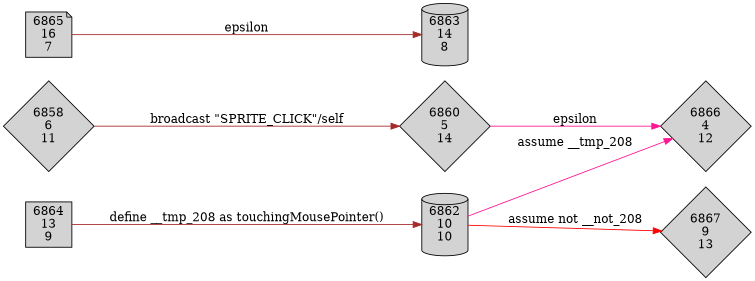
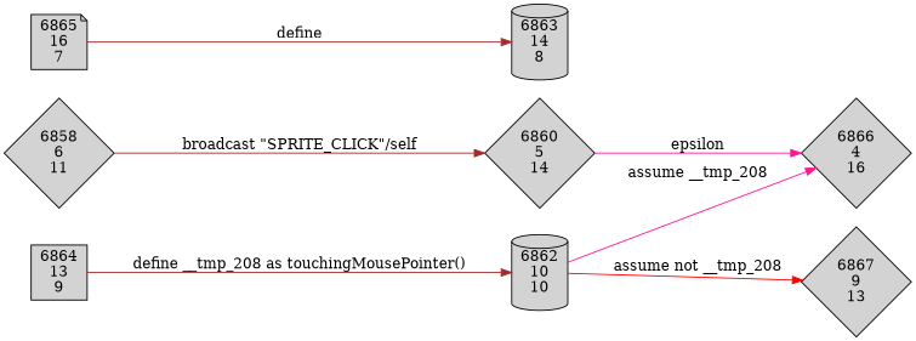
  digraph {
    rankdir=LR
    node [penwidth=1 shape=diamond style=filled]
    edge [color=brown]
    n1 [label="6858\n6\n11"]
    n2 [label="6860\n5\n14"]
-   n3 [label="6866\n4\n12"]
+   n3 [label="6866\n4\n16"]
    n4 [label="6862\n10\n10" shape=cylinder]
    n5 [label="6867\n9\n13"]
    n6 [label="6863\n14\n8" shape=cylinder]
    n7 [label="6864\n13\n9" shape=box]
    n8 [label="6865\n16\n7" shape=note]
    n1 -> n2 [label="broadcast \"SPRITE_CLICK\"/self"]
    n2 -> n3 [color=deeppink label=epsilon]
    n4 -> n3 [color=deeppink label="assume __tmp_208"]
-   n4 -> n5 [color=red label="assume not __not_208"]
+   n4 -> n5 [color=red label="assume not __tmp_208"]
    n7 -> n4 [label="define __tmp_208 as touchingMousePointer()"]
-   n8 -> n6 [label=epsilon]
+   n8 -> n6 [label=define]
  }
